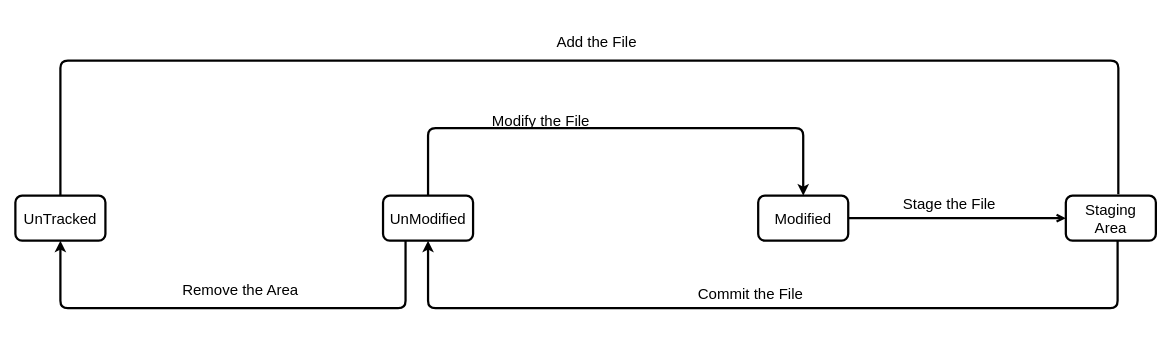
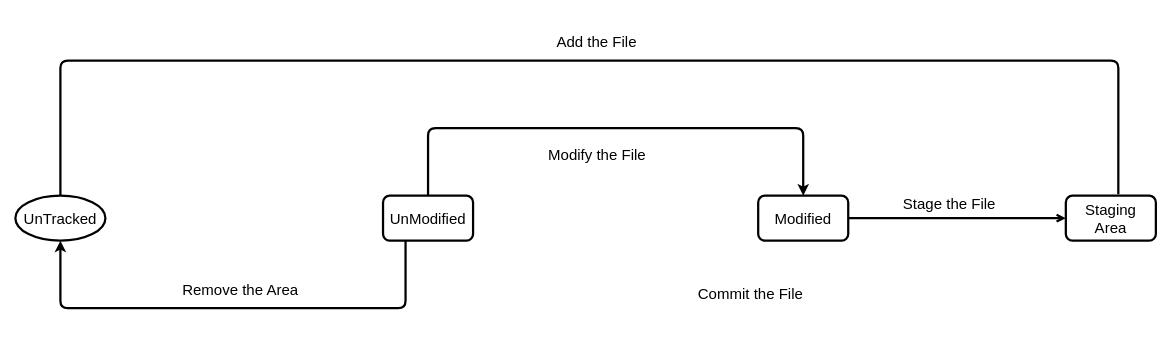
  <mxCell id="0" />
  <mxCell id="1" parent="0" />
  <mxCell id="2" value="&lt;font style=&quot;font-size: 20px&quot;&gt;UnModified&lt;/font&gt;" style="rounded=1;whiteSpace=wrap;html=1;strokeWidth=3;" parent="1" vertex="1"><mxGeometry x="510" y="260" width="120" height="60" as="geometry" /></mxCell>
  <mxCell id="3" value="&lt;font style=&quot;font-size: 20px&quot;&gt;Staging &lt;br&gt;Area&lt;/font&gt;" style="rounded=1;whiteSpace=wrap;html=1;strokeWidth=3;" parent="1" vertex="1"><mxGeometry x="1420" y="260" width="120" height="60" as="geometry" /></mxCell>
  <mxCell id="4" value="&lt;font style=&quot;font-size: 20px&quot;&gt;Modified&lt;/font&gt;" style="rounded=1;whiteSpace=wrap;html=1;strokeWidth=3;" parent="1" vertex="1"><mxGeometry x="1010" y="260" width="120" height="60" as="geometry" /></mxCell>
- <mxCell id="5" value="&lt;font style=&quot;font-size: 20px&quot;&gt;UnTracked&lt;/font&gt;" style="rounded=1;whiteSpace=wrap;html=1;strokeWidth=3;" parent="1" vertex="1"><mxGeometry x="20" y="260" width="120" height="60" as="geometry" /></mxCell>
+ <mxCell id="5" value="&lt;font style=&quot;font-size: 20px&quot;&gt;UnTracked&lt;/font&gt;" style="ellipse;whiteSpace=wrap;html=1;strokeWidth=3;" parent="1" vertex="1"><mxGeometry x="20" y="260" width="120" height="60" as="geometry" /></mxCell>
  <mxCell id="6" value="" style="endArrow=none;html=1;exitX=0.5;exitY=0;exitDx=0;exitDy=0;entryX=0.583;entryY=-0.033;entryDx=0;entryDy=0;entryPerimeter=0;strokeWidth=3;" parent="1" source="5" target="3" edge="1"><mxGeometry width="50" height="50" relative="1" as="geometry"><mxPoint x="50" y="400" as="sourcePoint" /><mxPoint x="1490" y="80" as="targetPoint" /><Array as="points"><mxPoint x="80" y="80" /><mxPoint x="1490" y="80" /></Array></mxGeometry></mxCell>
  <mxCell id="7" value="&lt;span style=&quot;font-size: 20px&quot;&gt;Add the File&lt;/span&gt;" style="text;html=1;strokeColor=none;fillColor=none;align=center;verticalAlign=middle;whiteSpace=wrap;rounded=0;" parent="1" vertex="1"><mxGeometry x="740" y="20" width="110" height="70" as="geometry" /></mxCell>
- <mxCell id="8" value="" style="endArrow=classic;html=1;exitX=0.575;exitY=0.983;exitDx=0;exitDy=0;exitPerimeter=0;entryX=0.5;entryY=1;entryDx=0;entryDy=0;strokeWidth=3;" parent="1" source="3" target="2" edge="1"><mxGeometry width="50" height="50" relative="1" as="geometry"><mxPoint x="1450" y="370" as="sourcePoint" /><mxPoint x="559" y="280" as="targetPoint" /><Array as="points"><mxPoint x="1489" y="410" /><mxPoint x="570" y="410" /></Array></mxGeometry></mxCell>
  <mxCell id="9" value="" style="endArrow=classic;html=1;entryX=0.5;entryY=1;entryDx=0;entryDy=0;exitX=0.25;exitY=1;exitDx=0;exitDy=0;strokeWidth=3;" parent="1" source="2" target="5" edge="1"><mxGeometry width="50" height="50" relative="1" as="geometry"><mxPoint x="560" y="360" as="sourcePoint" /><mxPoint x="200" y="280" as="targetPoint" /><Array as="points"><mxPoint x="540" y="410" /><mxPoint x="80" y="410" /></Array></mxGeometry></mxCell>
  <mxCell id="10" value="" style="endArrow=classic;html=1;exitX=0.5;exitY=0;exitDx=0;exitDy=0;entryX=0.5;entryY=0;entryDx=0;entryDy=0;strokeWidth=3;" parent="1" source="2" target="4" edge="1"><mxGeometry width="50" height="50" relative="1" as="geometry"><mxPoint x="540" y="140" as="sourcePoint" /><mxPoint x="960" y="130" as="targetPoint" /><Array as="points"><mxPoint x="570" y="170" /><mxPoint x="1070" y="170" /></Array></mxGeometry></mxCell>
  <mxCell id="11" value="" style="endArrow=open;html=1;exitX=1;exitY=0.5;exitDx=0;exitDy=0;entryX=0;entryY=0.5;entryDx=0;entryDy=0;strokeWidth=3;" parent="1" source="4" target="3" edge="1"><mxGeometry width="50" height="50" relative="1" as="geometry"><mxPoint x="1210" y="210" as="sourcePoint" /><mxPoint x="1260" y="160" as="targetPoint" /></mxGeometry></mxCell>
  <mxCell id="12" value="&lt;span style=&quot;font-size: 20px&quot;&gt;Remove the Area&lt;/span&gt;" style="text;html=1;strokeColor=none;fillColor=none;align=center;verticalAlign=middle;whiteSpace=wrap;rounded=0;" parent="1" vertex="1"><mxGeometry x="240" y="340" width="160" height="90" as="geometry" /></mxCell>
- <mxCell id="13" value="&lt;span style=&quot;font-size: 20px&quot;&gt;Modify the File&lt;/span&gt;" style="text;html=1;strokeColor=none;fillColor=none;align=center;verticalAlign=middle;whiteSpace=wrap;rounded=0;" parent="1" vertex="1"><mxGeometry x="647.5" y="125" width="145" height="70" as="geometry" /></mxCell>
+ <mxCell id="13" value="&lt;span style=&quot;font-size: 20px&quot;&gt;Modify the File&lt;/span&gt;" style="text;html=1;strokeColor=none;fillColor=none;align=center;verticalAlign=middle;whiteSpace=wrap;rounded=0;" parent="1" vertex="1"><mxGeometry x="722.5" y="170" width="145" height="70" as="geometry" /></mxCell>
  <mxCell id="14" value="&lt;span style=&quot;font-size: 20px&quot;&gt;Commit the File&lt;/span&gt;" style="text;html=1;strokeColor=none;fillColor=none;align=center;verticalAlign=middle;whiteSpace=wrap;rounded=0;" parent="1" vertex="1"><mxGeometry x="920" y="340" width="160" height="100" as="geometry" /></mxCell>
  <mxCell id="15" value="&lt;span style=&quot;font-size: 20px&quot;&gt;Stage the File&lt;/span&gt;" style="text;html=1;strokeColor=none;fillColor=none;align=center;verticalAlign=middle;whiteSpace=wrap;rounded=0;" parent="1" vertex="1"><mxGeometry x="1200" y="230" width="130" height="80" as="geometry" /></mxCell>
